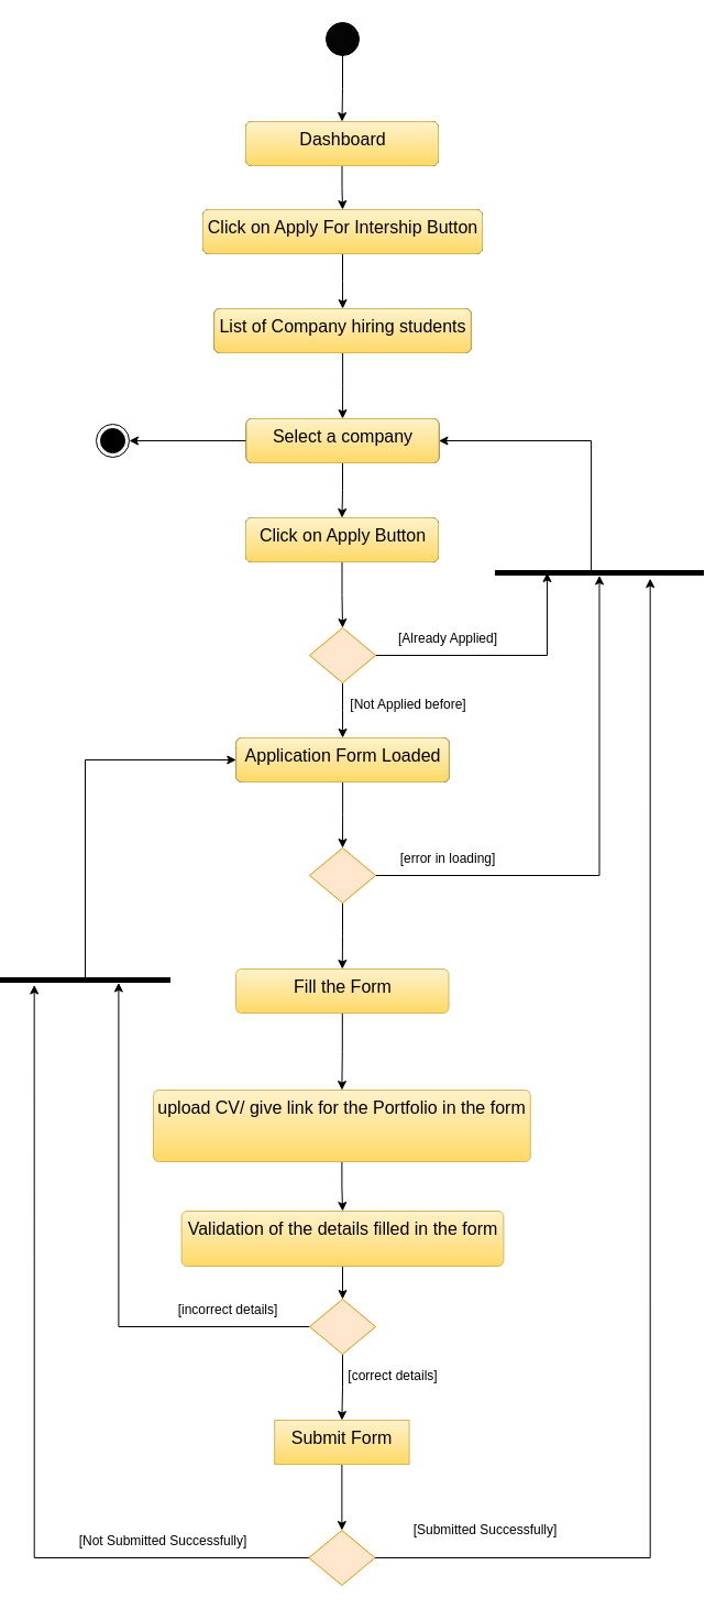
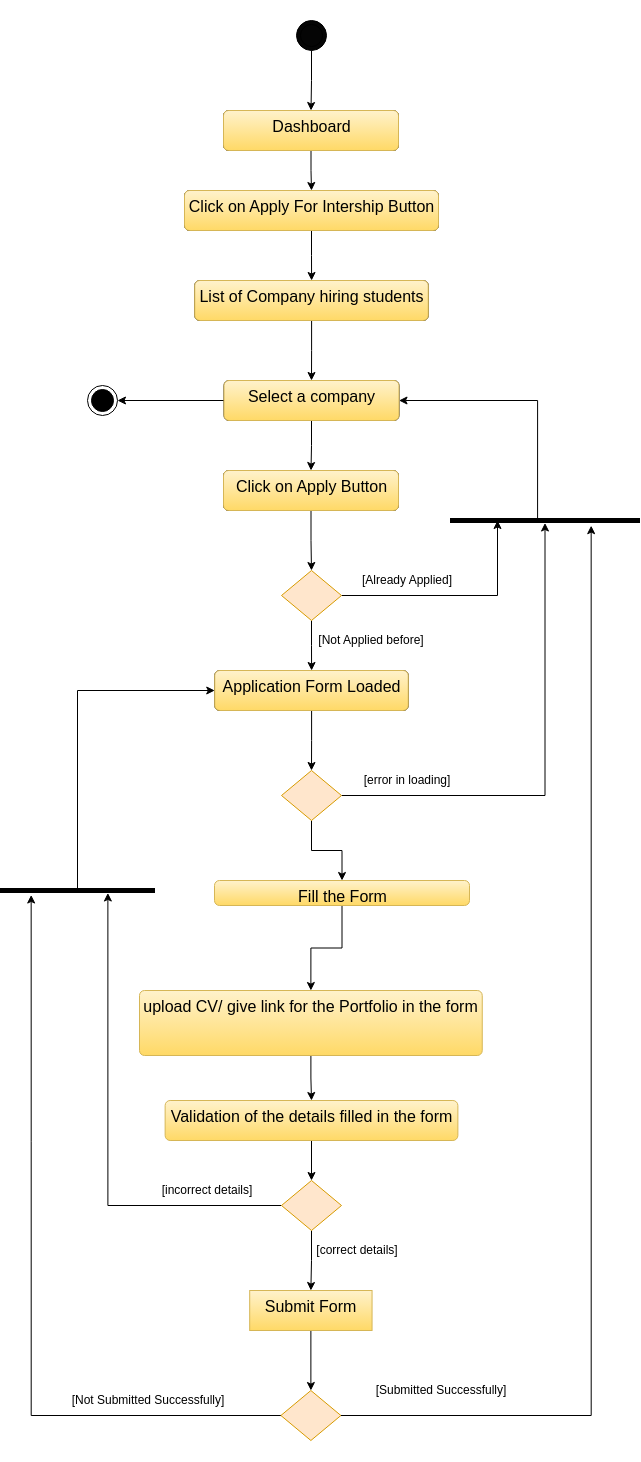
  <mxCell id="0" />
  <mxCell id="1" parent="0" />
  <mxCell id="2" style="edgeStyle=orthogonalEdgeStyle;rounded=0;orthogonalLoop=1;jettySize=auto;html=1;" edge="1" parent="1" source="3" target="5"><mxGeometry relative="1" as="geometry" /></mxCell>
  <mxCell id="3" value="" style="ellipse;shape=doubleEllipse;html=1;dashed=0;whitespace=wrap;aspect=fixed;fillColor=#050505;" vertex="1" parent="1"><mxGeometry x="252" y="20" width="30" height="30" as="geometry" /></mxCell>
  <mxCell id="4" style="edgeStyle=orthogonalEdgeStyle;rounded=0;orthogonalLoop=1;jettySize=auto;html=1;" edge="1" parent="1" source="5" target="7"><mxGeometry relative="1" as="geometry" /></mxCell>
  <mxCell id="5" value="&lt;font style=&quot;font-size: 16px&quot;&gt;Dashboard&lt;/font&gt;" style="html=1;align=center;verticalAlign=top;rounded=1;absoluteArcSize=1;arcSize=10;dashed=0;" vertex="1" parent="1"><mxGeometry x="179" y="110" width="175" height="40" as="geometry" /></mxCell>
  <mxCell id="6" style="edgeStyle=orthogonalEdgeStyle;rounded=0;orthogonalLoop=1;jettySize=auto;html=1;" edge="1" parent="1" source="7" target="9"><mxGeometry relative="1" as="geometry" /></mxCell>
  <mxCell id="7" value="&lt;font style=&quot;font-size: 16px&quot;&gt;Click on Apply For Intership Button&lt;/font&gt;" style="html=1;align=center;verticalAlign=top;rounded=1;absoluteArcSize=1;arcSize=10;dashed=0;" vertex="1" parent="1"><mxGeometry x="140" y="190" width="254" height="40" as="geometry" /></mxCell>
  <mxCell id="8" style="edgeStyle=orthogonalEdgeStyle;rounded=0;orthogonalLoop=1;jettySize=auto;html=1;" edge="1" parent="1" source="9" target="12"><mxGeometry relative="1" as="geometry" /></mxCell>
  <mxCell id="9" value="&lt;font style=&quot;font-size: 16px&quot;&gt;List of Company hiring students&lt;br&gt;&lt;/font&gt;" style="html=1;align=center;verticalAlign=top;rounded=1;absoluteArcSize=1;arcSize=10;dashed=0;" vertex="1" parent="1"><mxGeometry x="150.25" y="280" width="233.5" height="40" as="geometry" /></mxCell>
  <mxCell id="10" style="edgeStyle=orthogonalEdgeStyle;rounded=0;orthogonalLoop=1;jettySize=auto;html=1;" edge="1" parent="1" source="12" target="14"><mxGeometry relative="1" as="geometry" /></mxCell>
  <mxCell id="11" style="edgeStyle=orthogonalEdgeStyle;rounded=0;orthogonalLoop=1;jettySize=auto;html=1;" edge="1" parent="1" source="12" target="47"><mxGeometry relative="1" as="geometry" /></mxCell>
  <mxCell id="12" value="&lt;font style=&quot;font-size: 16px&quot;&gt;Select a company&lt;/font&gt;" style="html=1;align=center;verticalAlign=top;rounded=1;absoluteArcSize=1;arcSize=10;dashed=0;" vertex="1" parent="1"><mxGeometry x="179.5" y="380" width="175" height="40" as="geometry" /></mxCell>
  <mxCell id="13" style="edgeStyle=orthogonalEdgeStyle;rounded=0;orthogonalLoop=1;jettySize=auto;html=1;" edge="1" parent="1" source="14" target="19"><mxGeometry relative="1" as="geometry" /></mxCell>
  <mxCell id="14" value="&lt;font style=&quot;font-size: 16px&quot;&gt;Click on Apply Button&lt;/font&gt;" style="html=1;align=center;verticalAlign=top;rounded=1;absoluteArcSize=1;arcSize=10;dashed=0;" vertex="1" parent="1"><mxGeometry x="179" y="470" width="175" height="40" as="geometry" /></mxCell>
  <mxCell id="15" style="edgeStyle=orthogonalEdgeStyle;rounded=0;orthogonalLoop=1;jettySize=auto;html=1;" edge="1" parent="1" source="16" target="24"><mxGeometry relative="1" as="geometry" /></mxCell>
  <mxCell id="16" value="&lt;font style=&quot;font-size: 16px&quot;&gt;Application Form Loaded&lt;/font&gt;" style="html=1;align=center;verticalAlign=top;rounded=1;absoluteArcSize=1;arcSize=10;dashed=0;" vertex="1" parent="1"><mxGeometry x="170.25" y="670" width="193.5" height="40" as="geometry" /></mxCell>
  <mxCell id="17" style="edgeStyle=orthogonalEdgeStyle;rounded=0;orthogonalLoop=1;jettySize=auto;html=1;" edge="1" parent="1" source="19" target="16"><mxGeometry relative="1" as="geometry" /></mxCell>
  <mxCell id="18" style="edgeStyle=orthogonalEdgeStyle;rounded=0;orthogonalLoop=1;jettySize=auto;html=1;entryX=0.5;entryY=0.75;entryDx=0;entryDy=0;entryPerimeter=0;" edge="1" parent="1" source="19" target="26"><mxGeometry relative="1" as="geometry" /></mxCell>
  <mxCell id="19" value="" style="rhombus;fillColor=#ffe6cc;strokeColor=#d79b00;" vertex="1" parent="1"><mxGeometry x="237" y="570" width="60" height="50" as="geometry" /></mxCell>
  <mxCell id="20" value="[Already Applied]" style="text;html=1;strokeColor=none;fillColor=none;align=center;verticalAlign=middle;whiteSpace=wrap;rounded=0;" vertex="1" parent="1"><mxGeometry x="303" y="570" width="120" height="20" as="geometry" /></mxCell>
  <mxCell id="21" value="[Not Applied before]" style="text;html=1;strokeColor=none;fillColor=none;align=center;verticalAlign=middle;whiteSpace=wrap;rounded=0;" vertex="1" parent="1"><mxGeometry x="267" y="630" width="120" height="20" as="geometry" /></mxCell>
  <mxCell id="22" style="edgeStyle=orthogonalEdgeStyle;rounded=0;orthogonalLoop=1;jettySize=auto;html=1;" edge="1" parent="1" source="24" target="29"><mxGeometry relative="1" as="geometry" /></mxCell>
  <mxCell id="23" style="edgeStyle=orthogonalEdgeStyle;rounded=0;orthogonalLoop=1;jettySize=auto;html=1;" edge="1" parent="1" source="24" target="26"><mxGeometry relative="1" as="geometry" /></mxCell>
  <mxCell id="24" value="" style="rhombus;fillColor=#ffe6cc;strokeColor=#d79b00;" vertex="1" parent="1"><mxGeometry x="237" y="770" width="60" height="50" as="geometry" /></mxCell>
  <mxCell id="25" style="edgeStyle=orthogonalEdgeStyle;rounded=0;orthogonalLoop=1;jettySize=auto;html=1;entryX=1;entryY=0.5;entryDx=0;entryDy=0;exitX=0.502;exitY=0.539;exitDx=0;exitDy=0;exitPerimeter=0;" edge="1" parent="1" source="26" target="12"><mxGeometry relative="1" as="geometry"><Array as="points"><mxPoint x="493" y="400" /></Array></mxGeometry></mxCell>
  <mxCell id="26" value="" style="html=1;points=[];perimeter=orthogonalPerimeter;fillColor=#000000;strokeColor=none;rotation=90;" vertex="1" parent="1"><mxGeometry x="498" y="425" width="5" height="190" as="geometry" /></mxCell>
  <mxCell id="27" value="[error in loading]" style="text;html=1;strokeColor=none;fillColor=none;align=center;verticalAlign=middle;whiteSpace=wrap;rounded=0;" vertex="1" parent="1"><mxGeometry x="303" y="770" width="120" height="20" as="geometry" /></mxCell>
  <mxCell id="28" style="edgeStyle=orthogonalEdgeStyle;rounded=0;orthogonalLoop=1;jettySize=auto;html=1;entryX=0.5;entryY=0;entryDx=0;entryDy=0;" edge="1" parent="1" source="29" target="40"><mxGeometry relative="1" as="geometry" /></mxCell>
- <mxCell id="29" value="&lt;font style=&quot;font-size: 16px&quot;&gt;Fill the Form&lt;/font&gt;" style="html=1;align=center;verticalAlign=top;rounded=1;absoluteArcSize=1;arcSize=10;dashed=0;gradientColor=#ffd966;fillColor=#fff2cc;strokeColor=#d6b656;" vertex="1" parent="1"><mxGeometry x="170" y="880" width="193.5" height="40" as="geometry" /></mxCell>
+ <mxCell id="29" value="&lt;font style=&quot;font-size: 16px&quot;&gt;Fill the Form&lt;/font&gt;" style="html=1;align=center;verticalAlign=top;rounded=1;absoluteArcSize=1;arcSize=10;dashed=0;gradientColor=#ffd966;fillColor=#fff2cc;strokeColor=#d6b656;" vertex="1" parent="1"><mxGeometry x="170" y="880" width="255" height="25" as="geometry" /></mxCell>
  <mxCell id="30" style="edgeStyle=orthogonalEdgeStyle;rounded=0;orthogonalLoop=1;jettySize=auto;html=1;" edge="1" parent="1" source="31" target="34"><mxGeometry relative="1" as="geometry" /></mxCell>
- <mxCell id="31" value="&lt;font style=&quot;font-size: 16px&quot;&gt;Validation of the details filled in the form&lt;/font&gt;" style="html=1;align=center;verticalAlign=top;rounded=1;absoluteArcSize=1;arcSize=10;dashed=0;gradientColor=#ffd966;fillColor=#fff2cc;strokeColor=#d6b656;" vertex="1" parent="1"><mxGeometry x="120.63" y="1100" width="292.75" height="50" as="geometry" /></mxCell>
+ <mxCell id="31" value="&lt;font style=&quot;font-size: 16px&quot;&gt;Validation of the details filled in the form&lt;/font&gt;" style="html=1;align=center;verticalAlign=top;rounded=1;absoluteArcSize=1;arcSize=10;dashed=0;gradientColor=#ffd966;fillColor=#fff2cc;strokeColor=#d6b656;" vertex="1" parent="1"><mxGeometry x="120.63" y="1100" width="292.75" height="40" as="geometry" /></mxCell>
  <mxCell id="32" style="edgeStyle=orthogonalEdgeStyle;rounded=0;orthogonalLoop=1;jettySize=auto;html=1;entryX=0.5;entryY=0;entryDx=0;entryDy=0;" edge="1" parent="1" source="34" target="36"><mxGeometry relative="1" as="geometry" /></mxCell>
  <mxCell id="33" style="edgeStyle=orthogonalEdgeStyle;rounded=0;orthogonalLoop=1;jettySize=auto;html=1;entryX=0;entryY=0.696;entryDx=0;entryDy=0;entryPerimeter=0;" edge="1" parent="1" source="34" target="45"><mxGeometry relative="1" as="geometry" /></mxCell>
  <mxCell id="34" value="" style="rhombus;fillColor=#ffe6cc;strokeColor=#d79b00;" vertex="1" parent="1"><mxGeometry x="237" y="1180" width="60" height="50" as="geometry" /></mxCell>
  <mxCell id="35" style="edgeStyle=orthogonalEdgeStyle;rounded=0;orthogonalLoop=1;jettySize=auto;html=1;" edge="1" parent="1" source="36" target="43"><mxGeometry relative="1" as="geometry" /></mxCell>
  <mxCell id="36" value="&lt;font style=&quot;font-size: 16px&quot;&gt;Submit Form&lt;/font&gt;" style="html=1;align=center;verticalAlign=top;absoluteArcSize=1;arcSize=10;dashed=0;gradientColor=#ffd966;fillColor=#fff2cc;strokeColor=#d6b656;rounded=0;" vertex="1" parent="1"><mxGeometry x="205.19" y="1290" width="122.37" height="40" as="geometry" /></mxCell>
  <mxCell id="37" value="[incorrect details]" style="text;html=1;strokeColor=none;fillColor=none;align=center;verticalAlign=middle;whiteSpace=wrap;rounded=0;" vertex="1" parent="1"><mxGeometry x="103" y="1180" width="120" height="20" as="geometry" /></mxCell>
  <mxCell id="38" value="[correct details]" style="text;html=1;strokeColor=none;fillColor=none;align=center;verticalAlign=middle;whiteSpace=wrap;rounded=0;" vertex="1" parent="1"><mxGeometry x="253" y="1240" width="120" height="20" as="geometry" /></mxCell>
  <mxCell id="39" style="edgeStyle=orthogonalEdgeStyle;rounded=0;orthogonalLoop=1;jettySize=auto;html=1;" edge="1" parent="1" source="40" target="31"><mxGeometry relative="1" as="geometry" /></mxCell>
  <mxCell id="40" value="&lt;span style=&quot;font-size: 16px&quot;&gt;upload CV/ give link for the Portfolio in the form&lt;/span&gt;" style="html=1;align=center;verticalAlign=top;rounded=1;absoluteArcSize=1;arcSize=10;dashed=0;gradientColor=#ffd966;fillColor=#fff2cc;strokeColor=#d6b656;" vertex="1" parent="1"><mxGeometry x="95" y="990" width="342.75" height="65" as="geometry" /></mxCell>
  <mxCell id="41" style="edgeStyle=orthogonalEdgeStyle;rounded=0;orthogonalLoop=1;jettySize=auto;html=1;entryX=-0.4;entryY=0.201;entryDx=0;entryDy=0;entryPerimeter=0;" edge="1" parent="1" source="43" target="45"><mxGeometry relative="1" as="geometry" /></mxCell>
  <mxCell id="42" style="edgeStyle=orthogonalEdgeStyle;rounded=0;orthogonalLoop=1;jettySize=auto;html=1;entryX=1.533;entryY=0.257;entryDx=0;entryDy=0;entryPerimeter=0;" edge="1" parent="1" source="43" target="26"><mxGeometry relative="1" as="geometry" /></mxCell>
  <mxCell id="43" value="" style="rhombus;fillColor=#ffe6cc;strokeColor=#d79b00;" vertex="1" parent="1"><mxGeometry x="236.38" y="1390" width="60" height="50" as="geometry" /></mxCell>
  <mxCell id="44" style="edgeStyle=orthogonalEdgeStyle;rounded=0;orthogonalLoop=1;jettySize=auto;html=1;entryX=0;entryY=0.5;entryDx=0;entryDy=0;" edge="1" parent="1" source="45" target="16"><mxGeometry relative="1" as="geometry"><Array as="points"><mxPoint x="33" y="690" /></Array></mxGeometry></mxCell>
  <mxCell id="45" value="" style="html=1;points=[];perimeter=orthogonalPerimeter;fillColor=#000000;strokeColor=none;rotation=-90;" vertex="1" parent="1"><mxGeometry x="30.5" y="812.5" width="5" height="155" as="geometry" /></mxCell>
  <mxCell id="46" value="[Not Submitted Successfully]" style="text;html=1;strokeColor=none;fillColor=none;align=center;verticalAlign=middle;whiteSpace=wrap;rounded=0;" vertex="1" parent="1"><mxGeometry x="20" y="1390" width="168" height="20" as="geometry" /></mxCell>
  <mxCell id="47" value="" style="ellipse;html=1;shape=endState;fillColor=#000000;strokeColor=#000000;" vertex="1" parent="1"><mxGeometry x="43" y="385" width="30" height="30" as="geometry" /></mxCell>
  <mxCell id="48" value="[Submitted Successfully]" style="text;html=1;strokeColor=none;fillColor=none;align=center;verticalAlign=middle;whiteSpace=wrap;rounded=0;" vertex="1" parent="1"><mxGeometry x="313" y="1380" width="168" height="20" as="geometry" /></mxCell>
  <mxCell id="49" value="&lt;font style=&quot;font-size: 16px&quot;&gt;Dashboard&lt;/font&gt;" style="html=1;align=center;verticalAlign=top;rounded=1;absoluteArcSize=1;arcSize=10;dashed=0;gradientColor=#ffd966;fillColor=#fff2cc;strokeColor=#d6b656;" vertex="1" parent="1"><mxGeometry x="179" y="110" width="175" height="40" as="geometry" /></mxCell>
  <mxCell id="50" value="&lt;font style=&quot;font-size: 16px&quot;&gt;Click on Apply For Intership Button&lt;/font&gt;" style="html=1;align=center;verticalAlign=top;rounded=1;absoluteArcSize=1;arcSize=10;dashed=0;gradientColor=#ffd966;fillColor=#fff2cc;strokeColor=#d6b656;" vertex="1" parent="1"><mxGeometry x="140" y="190" width="254" height="40" as="geometry" /></mxCell>
  <mxCell id="51" value="&lt;font style=&quot;font-size: 16px&quot;&gt;List of Company hiring students&lt;br&gt;&lt;/font&gt;" style="html=1;align=center;verticalAlign=top;rounded=1;absoluteArcSize=1;arcSize=10;dashed=0;gradientColor=#ffd966;fillColor=#fff2cc;strokeColor=#d6b656;" vertex="1" parent="1"><mxGeometry x="150.25" y="280" width="233.5" height="40" as="geometry" /></mxCell>
  <mxCell id="52" value="&lt;font style=&quot;font-size: 16px&quot;&gt;Select a company&lt;/font&gt;" style="html=1;align=center;verticalAlign=top;rounded=1;absoluteArcSize=1;arcSize=10;dashed=0;gradientColor=#ffd966;fillColor=#fff2cc;strokeColor=#d6b656;" vertex="1" parent="1"><mxGeometry x="179.5" y="380" width="175" height="40" as="geometry" /></mxCell>
  <mxCell id="53" value="&lt;font style=&quot;font-size: 16px&quot;&gt;Click on Apply Button&lt;/font&gt;" style="html=1;align=center;verticalAlign=top;rounded=1;absoluteArcSize=1;arcSize=10;dashed=0;gradientColor=#ffd966;fillColor=#fff2cc;strokeColor=#d6b656;" vertex="1" parent="1"><mxGeometry x="179" y="470" width="175" height="40" as="geometry" /></mxCell>
  <mxCell id="54" value="&lt;font style=&quot;font-size: 16px&quot;&gt;Application Form Loaded&lt;/font&gt;" style="html=1;align=center;verticalAlign=top;rounded=1;absoluteArcSize=1;arcSize=10;dashed=0;gradientColor=#ffd966;fillColor=#fff2cc;strokeColor=#d6b656;" vertex="1" parent="1"><mxGeometry x="170.25" y="670" width="193.5" height="40" as="geometry" /></mxCell>
